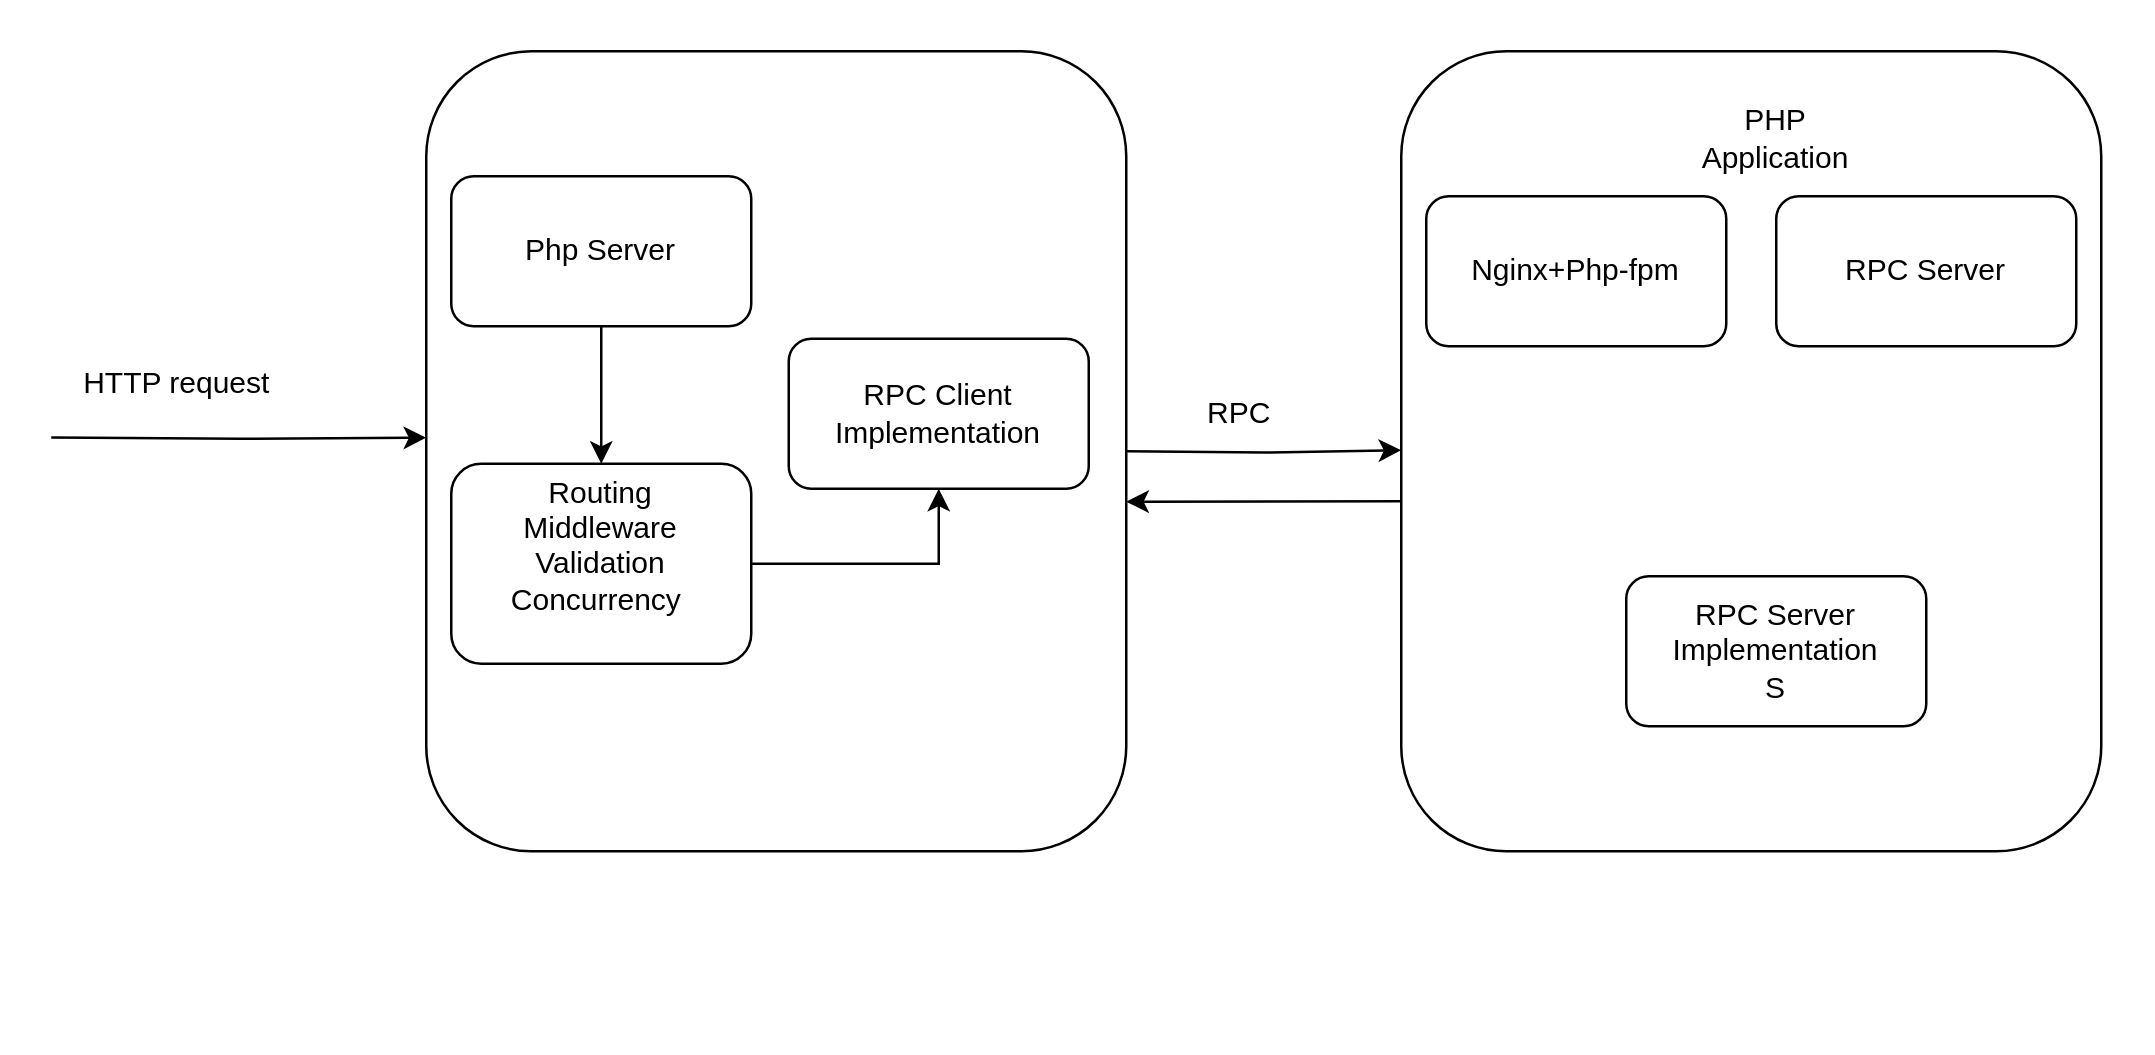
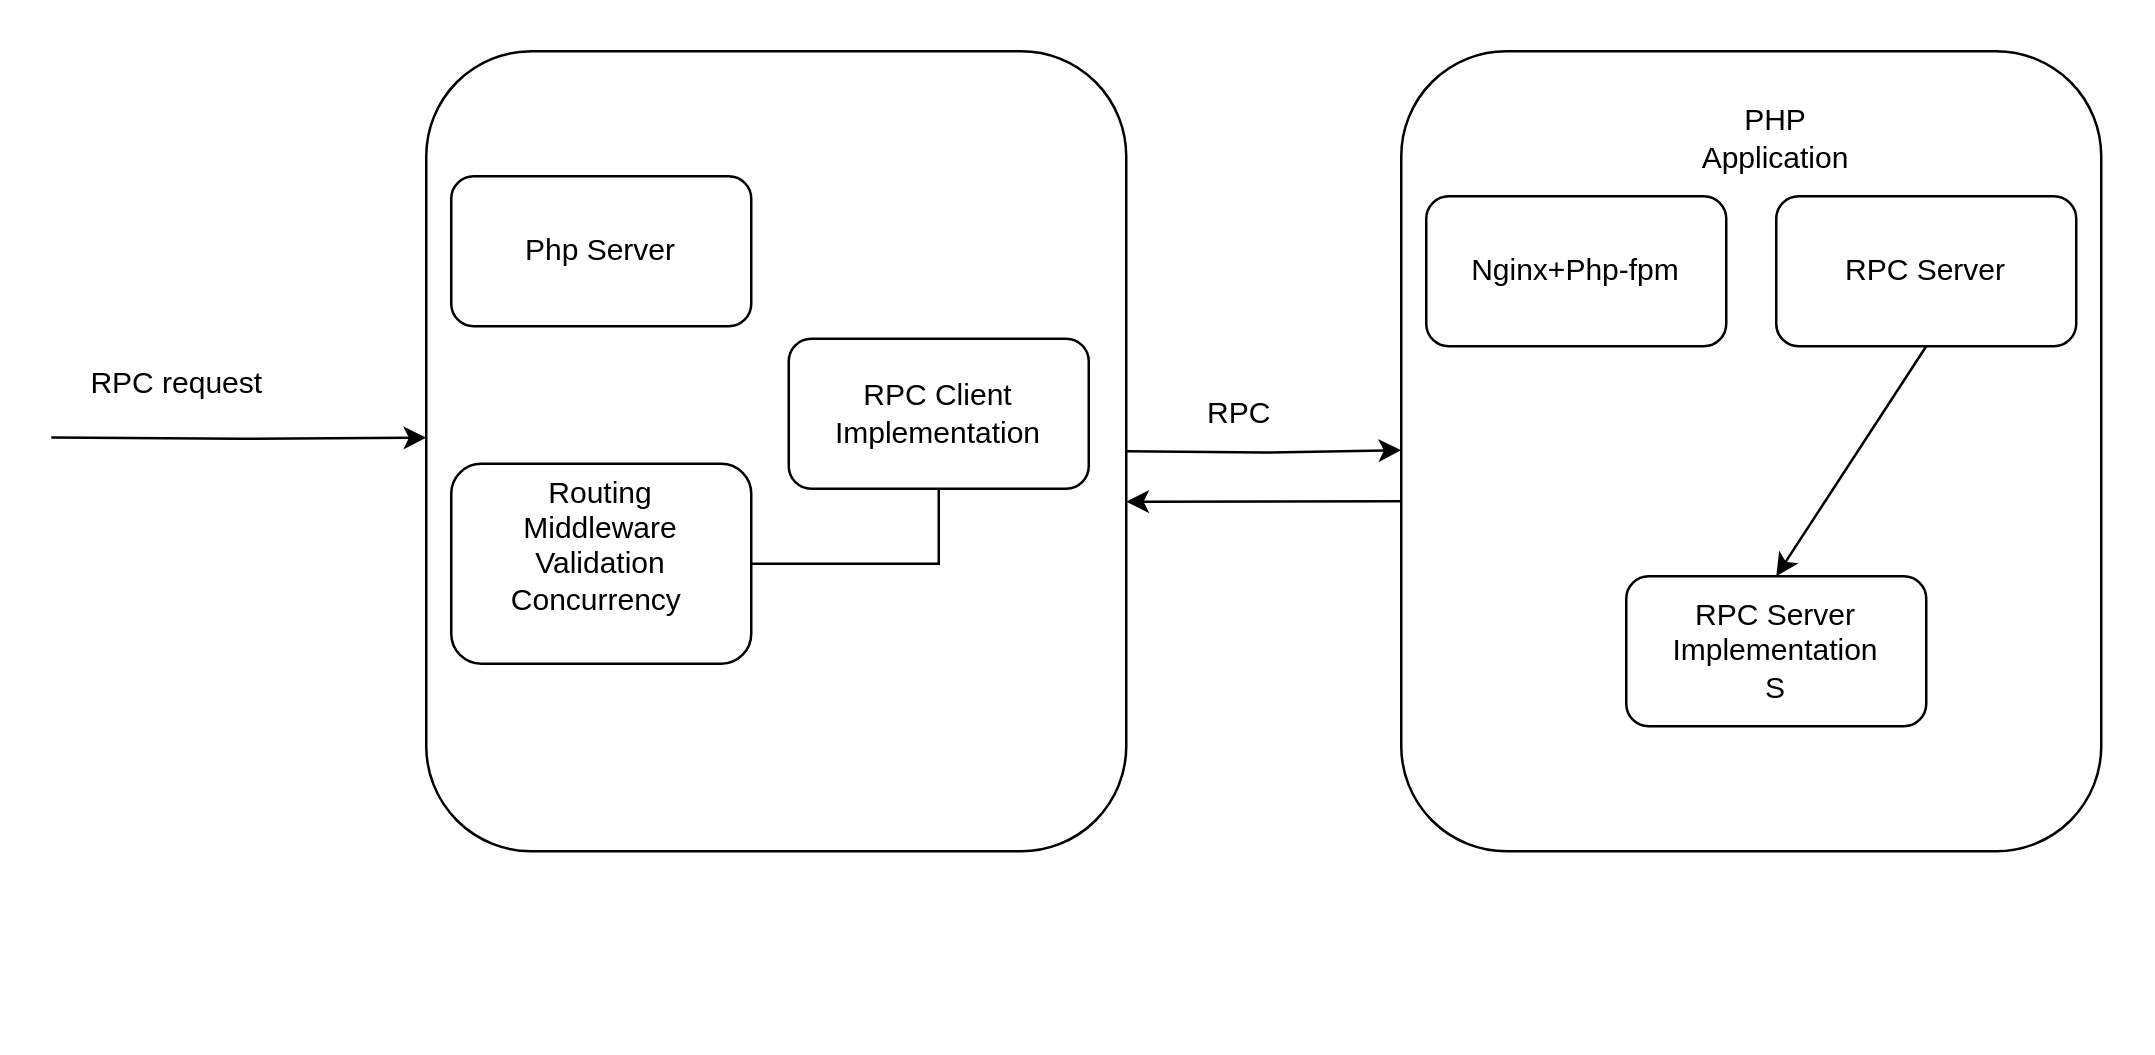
  <mxCell id="0" />
  <mxCell id="1" parent="0" />
  <mxCell id="2" style="edgeStyle=orthogonalEdgeStyle;rounded=0;orthogonalLoop=1;jettySize=auto;html=1;exitX=0.5;exitY=1;exitDx=0;exitDy=0;" parent="1" edge="1"><mxGeometry relative="1" as="geometry"><mxPoint x="210" y="400" as="sourcePoint" /><mxPoint x="210" y="400" as="targetPoint" /></mxGeometry></mxCell>
  <mxCell id="3" style="edgeStyle=orthogonalEdgeStyle;rounded=0;orthogonalLoop=1;jettySize=auto;html=1;entryX=0;entryY=0.542;entryDx=0;entryDy=0;entryPerimeter=0;" parent="1" edge="1"><mxGeometry relative="1" as="geometry"><mxPoint x="170" y="174.58" as="targetPoint" /><mxPoint x="20" y="174.5" as="sourcePoint" /></mxGeometry></mxCell>
  <mxCell id="4" value="&lt;b&gt;&amp;nbsp;&lt;/b&gt;" style="rounded=1;whiteSpace=wrap;html=1;" parent="1" vertex="1"><mxGeometry x="170" y="20" width="280" height="320" as="geometry" /></mxCell>
- <mxCell id="5" value="HTTP request" style="text;html=1;align=center;verticalAlign=middle;resizable=0;points=[];autosize=1;strokeColor=none;fillColor=none;" parent="1" vertex="1"><mxGeometry x="20" y="138" width="100" height="30" as="geometry" /></mxCell>
- <mxCell id="6" style="edgeStyle=orthogonalEdgeStyle;rounded=0;orthogonalLoop=1;jettySize=auto;html=1;exitX=1;exitY=0.5;exitDx=0;exitDy=0;entryX=0.5;entryY=1;entryDx=0;entryDy=0;" parent="1" source="7" target="9" edge="1"><mxGeometry relative="1" as="geometry" /></mxCell>
+ <mxCell id="5" value="RPC request" style="text;html=1;align=center;verticalAlign=middle;resizable=0;points=[];autosize=1;strokeColor=none;fillColor=none;" parent="1" vertex="1"><mxGeometry x="20" y="138" width="100" height="30" as="geometry" /></mxCell>
+ <mxCell id="6" style="edgeStyle=orthogonalEdgeStyle;rounded=0;orthogonalLoop=1;jettySize=auto;html=1;exitX=1;exitY=0.5;exitDx=0;exitDy=0;entryX=0.5;entryY=1;entryDx=0;entryDy=0;endArrow=none;" parent="1" source="7" target="9" edge="1"><mxGeometry relative="1" as="geometry" /></mxCell>
  <mxCell id="7" value="Routing&lt;br style=&quot;border-color: var(--border-color);&quot;&gt;Middleware&lt;br&gt;Validation&lt;br style=&quot;border-color: var(--border-color);&quot;&gt;Concurrency&amp;nbsp;&lt;br&gt;&amp;nbsp;" style="rounded=1;whiteSpace=wrap;html=1;" parent="1" vertex="1"><mxGeometry x="180" y="185" width="120" height="80" as="geometry" /></mxCell>
  <mxCell id="8" value="Php Server" style="rounded=1;whiteSpace=wrap;html=1;" parent="1" vertex="1"><mxGeometry x="180" y="70" width="120" height="60" as="geometry" /></mxCell>
  <mxCell id="9" value="RPC Client&lt;br&gt;Implementation" style="rounded=1;whiteSpace=wrap;html=1;" parent="1" vertex="1"><mxGeometry x="315" y="135" width="120" height="60" as="geometry" /></mxCell>
  <mxCell id="10" value="" style="rounded=1;whiteSpace=wrap;html=1;" parent="1" vertex="1"><mxGeometry x="560" y="20" width="280" height="320" as="geometry" /></mxCell>
  <mxCell id="11" style="edgeStyle=orthogonalEdgeStyle;rounded=0;orthogonalLoop=1;jettySize=auto;html=1;entryX=0;entryY=0.542;entryDx=0;entryDy=0;entryPerimeter=0;" parent="1" edge="1"><mxGeometry relative="1" as="geometry"><mxPoint x="560" y="179.58" as="targetPoint" /><mxPoint x="450" y="180" as="sourcePoint" /></mxGeometry></mxCell>
  <mxCell id="12" value="RPC" style="text;html=1;align=center;verticalAlign=middle;resizable=0;points=[];autosize=1;strokeColor=none;fillColor=none;" parent="1" vertex="1"><mxGeometry x="470" y="150" width="50" height="30" as="geometry" /></mxCell>
- <mxCell id="13" value="" style="endArrow=classic;html=1;rounded=0;exitX=0.5;exitY=1;exitDx=0;exitDy=0;entryX=0.5;entryY=0;entryDx=0;entryDy=0;" parent="1" source="8" target="7" edge="1"><mxGeometry width="50" height="50" relative="1" as="geometry"><mxPoint x="590" y="290" as="sourcePoint" /><mxPoint x="640" y="240" as="targetPoint" /></mxGeometry></mxCell>
  <mxCell id="14" value="PHP Application" style="text;html=1;strokeColor=none;fillColor=none;align=center;verticalAlign=middle;whiteSpace=wrap;rounded=0;" parent="1" vertex="1"><mxGeometry x="680" y="40" width="60" height="30" as="geometry" /></mxCell>
  <mxCell id="15" value="RPC Server" style="rounded=1;whiteSpace=wrap;html=1;" parent="1" vertex="1"><mxGeometry x="710" y="78" width="120" height="60" as="geometry" /></mxCell>
  <mxCell id="16" value="" style="endArrow=classic;html=1;rounded=0;entryX=1;entryY=0.563;entryDx=0;entryDy=0;entryPerimeter=0;" parent="1" target="4" edge="1"><mxGeometry width="50" height="50" relative="1" as="geometry"><mxPoint x="560" y="200" as="sourcePoint" /><mxPoint x="640" y="240" as="targetPoint" /></mxGeometry></mxCell>
  <mxCell id="17" value="RPC Server Implementation&lt;br&gt;S" style="rounded=1;whiteSpace=wrap;html=1;" parent="1" vertex="1"><mxGeometry x="650" y="230" width="120" height="60" as="geometry" /></mxCell>
+ <mxCell id="18" value="" style="endArrow=classic;html=1;rounded=0;exitX=0.5;exitY=1;exitDx=0;exitDy=0;entryX=0.5;entryY=0;entryDx=0;entryDy=0;" parent="1" source="15" target="17" edge="1"><mxGeometry width="50" height="50" relative="1" as="geometry"><mxPoint x="590" y="290" as="sourcePoint" /><mxPoint x="640" y="240" as="targetPoint" /></mxGeometry></mxCell>
  <mxCell id="19" value="Nginx+Php-fpm" style="rounded=1;whiteSpace=wrap;html=1;" parent="1" vertex="1"><mxGeometry x="570" y="78" width="120" height="60" as="geometry" /></mxCell>
